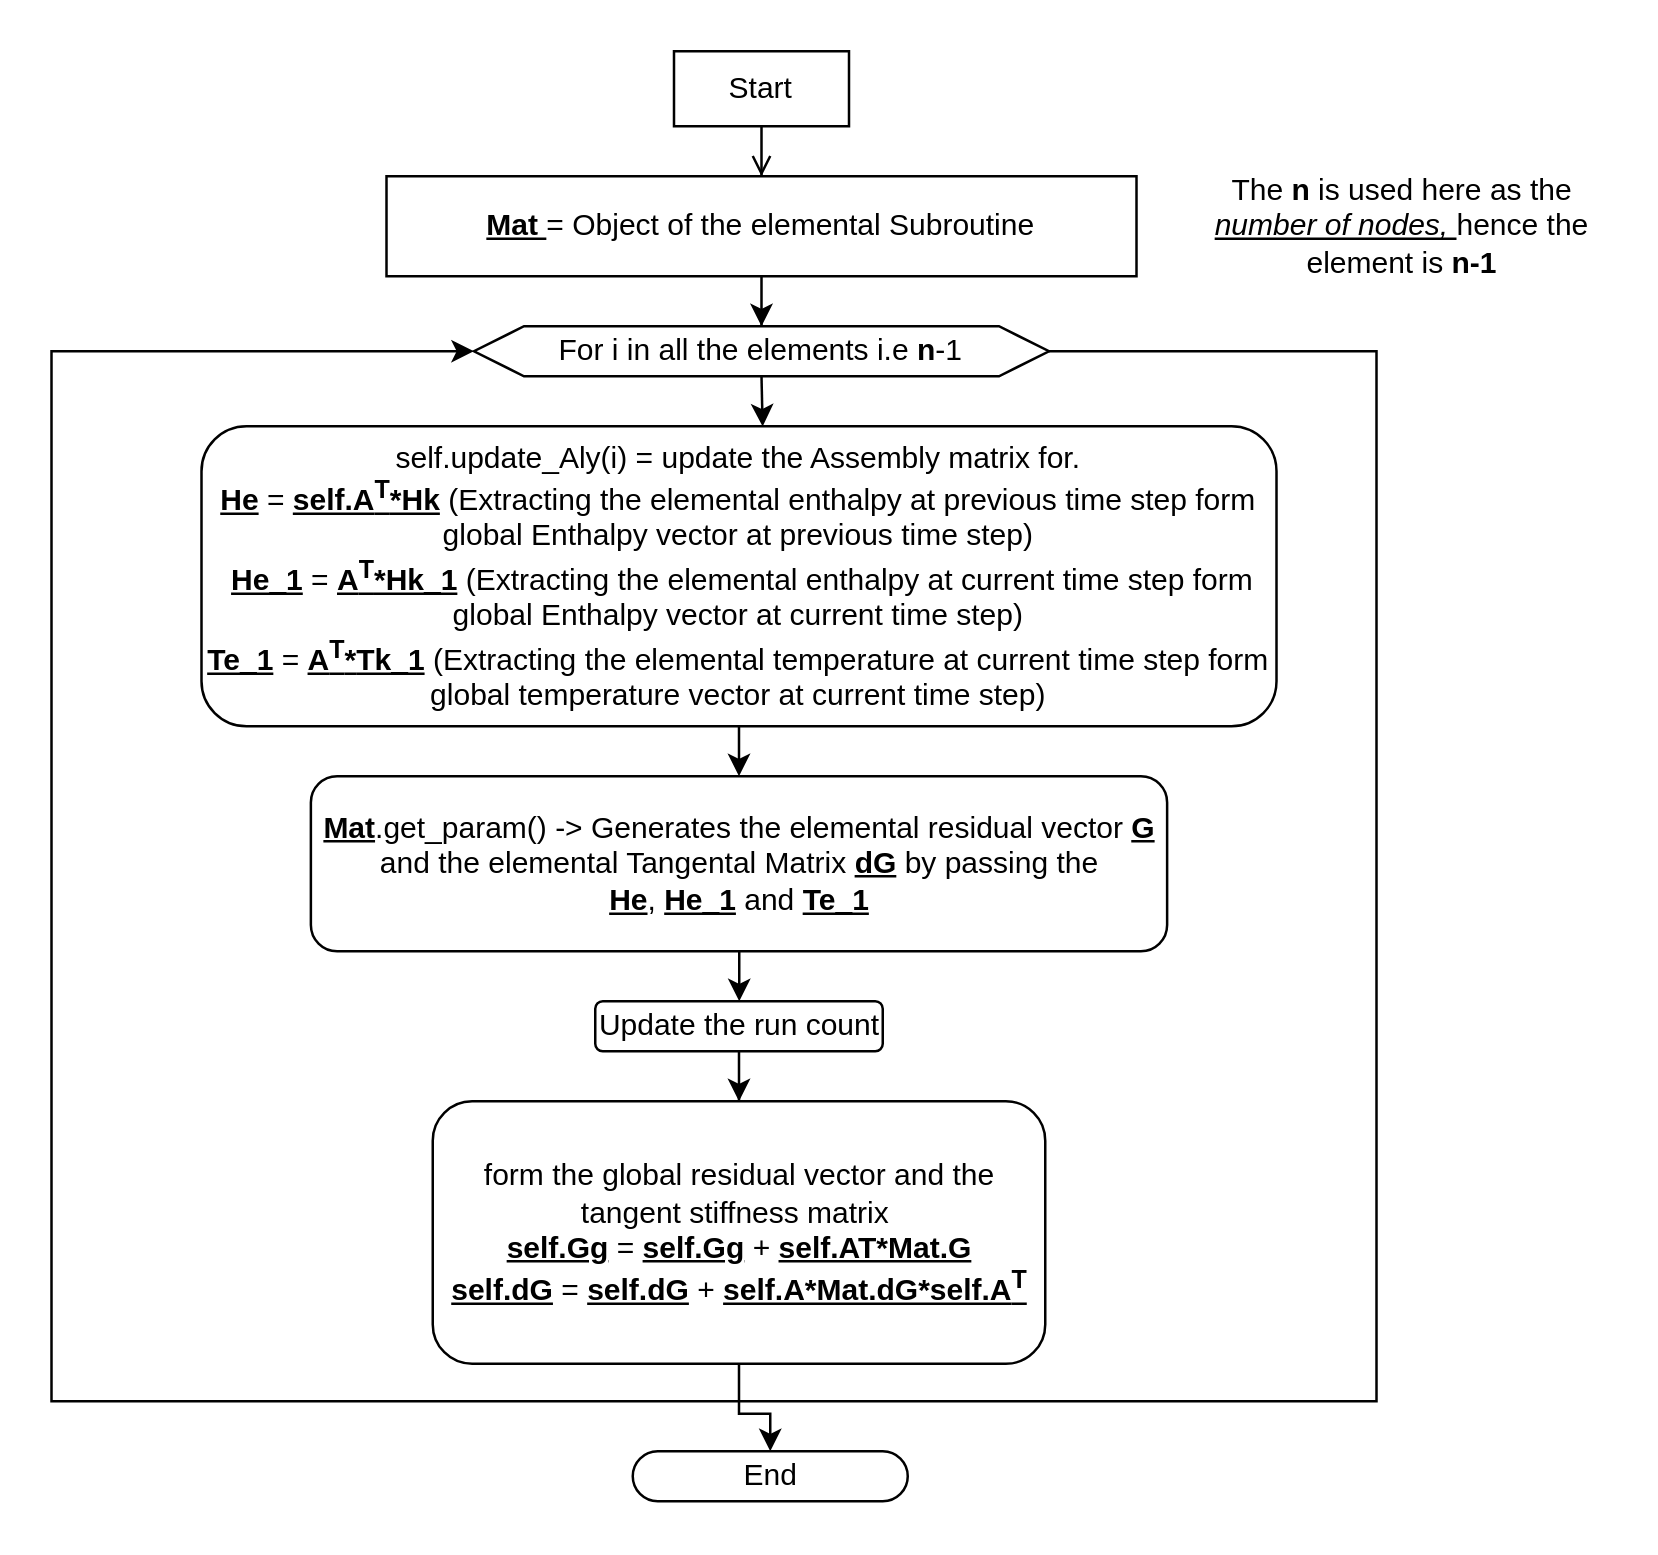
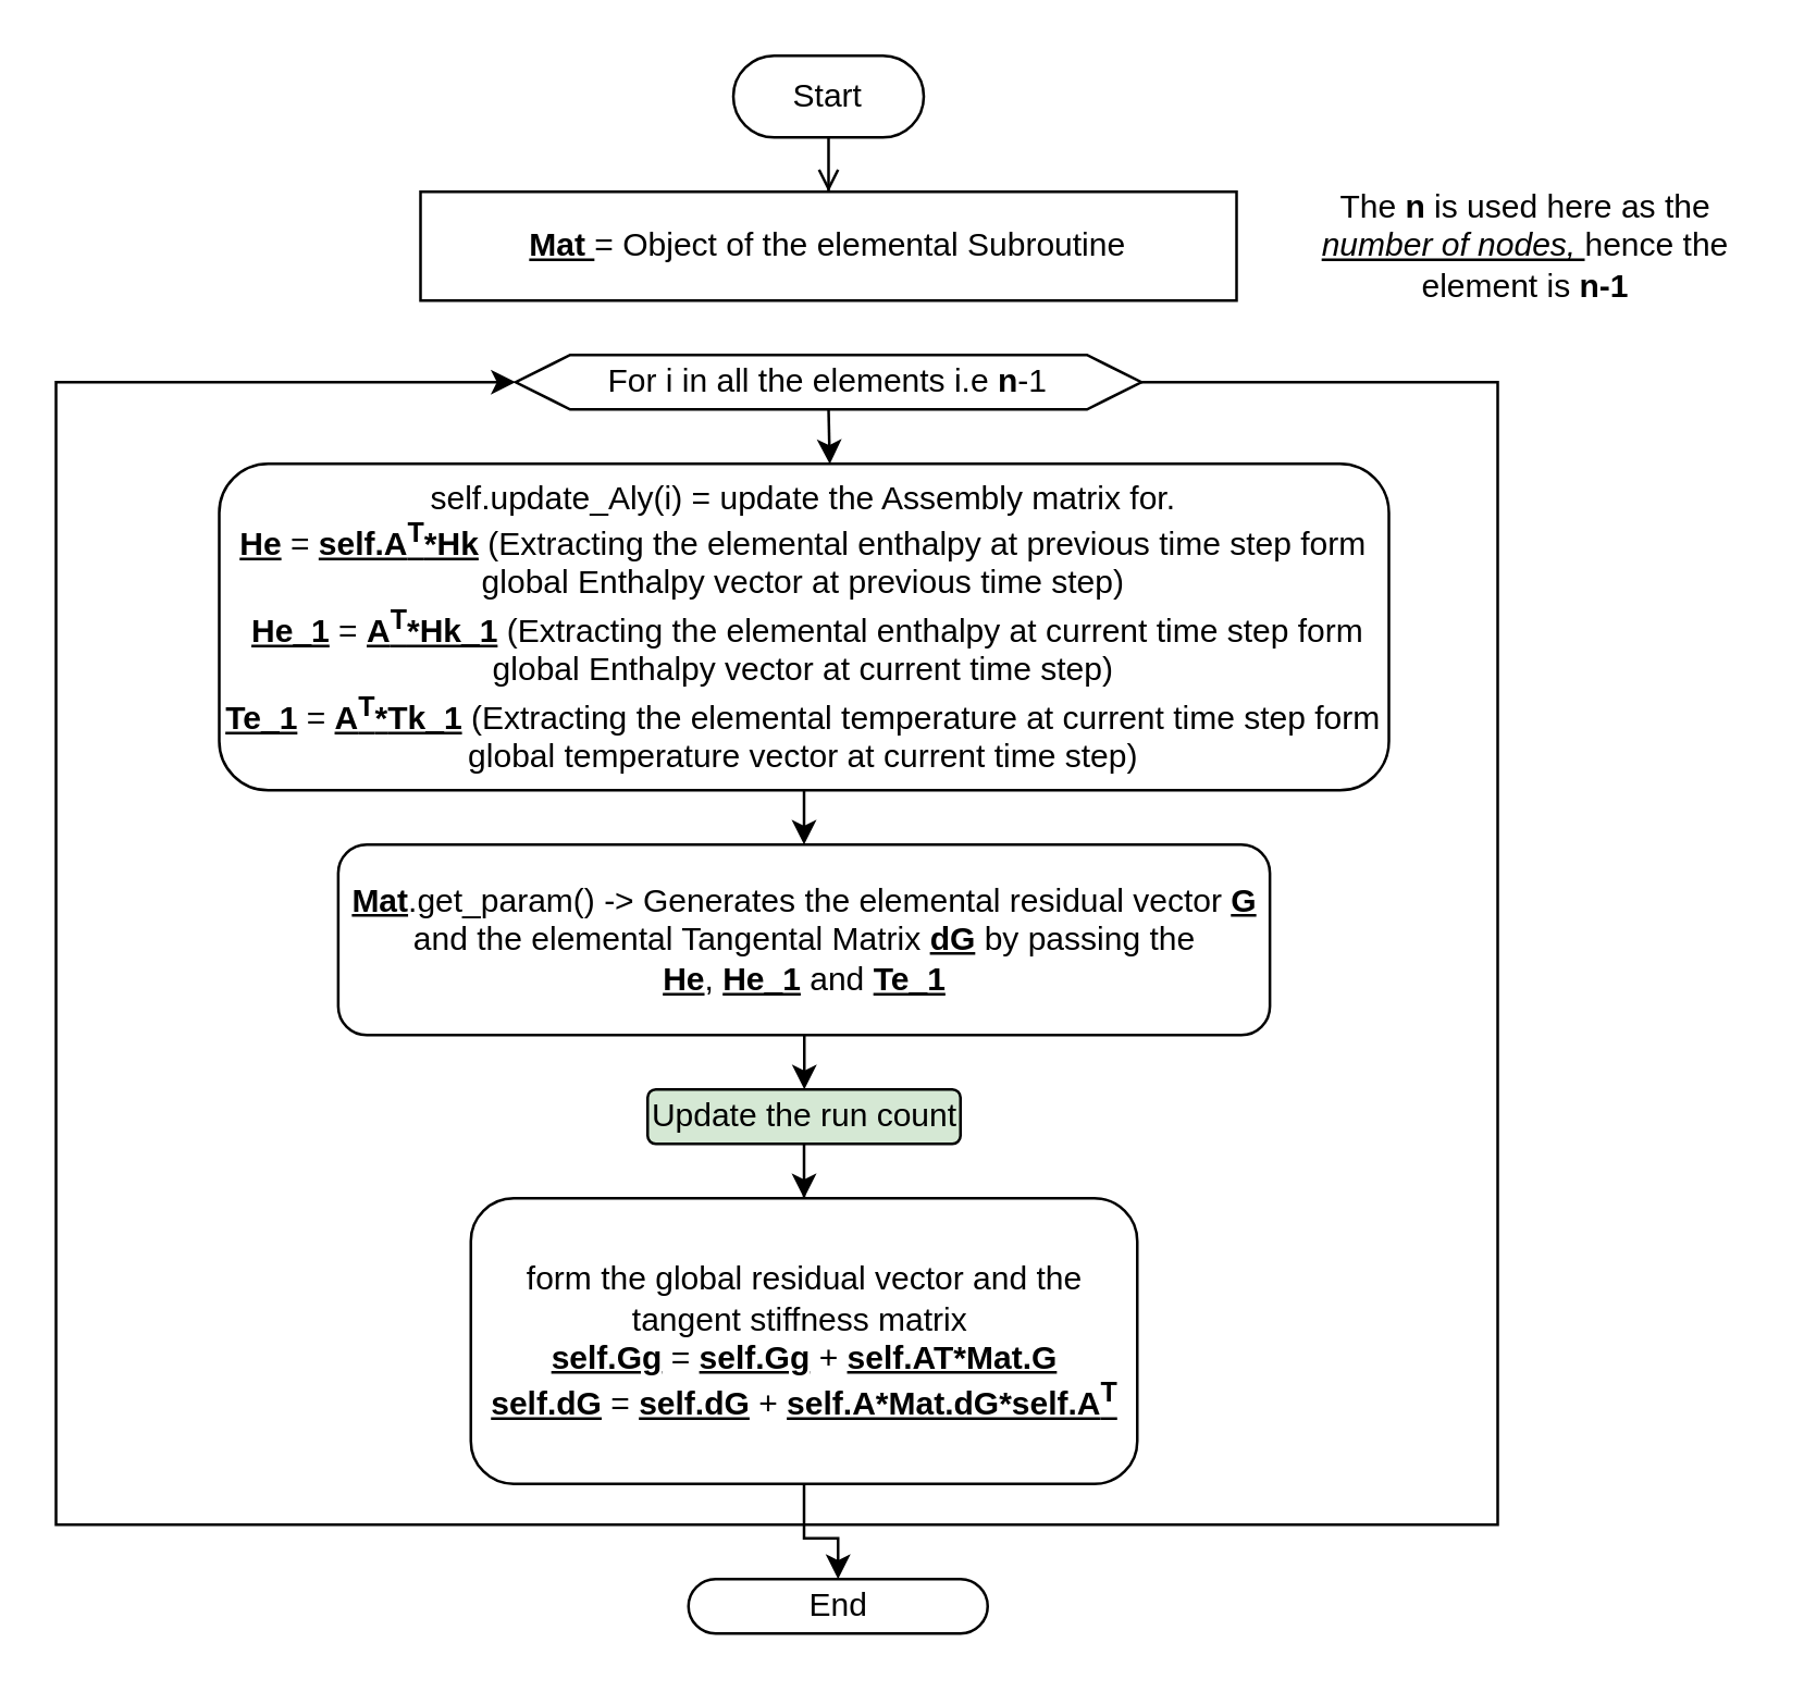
  <mxCell id="0" />
  <mxCell id="1" parent="0" />
  <mxCell id="2" style="edgeStyle=orthogonalEdgeStyle;rounded=0;orthogonalLoop=1;jettySize=auto;html=1;entryX=0.5;entryY=0;entryDx=0;entryDy=0;endArrow=open;" edge="1" parent="1" source="3" target="5"><mxGeometry relative="1" as="geometry" /></mxCell>
- <mxCell id="3" value="Start" style="whiteSpace=wrap;html=1;arcSize=50;rounded=0;" vertex="1" parent="1"><mxGeometry x="269" y="20" width="70" height="30" as="geometry" /></mxCell>
- <mxCell id="4" style="edgeStyle=orthogonalEdgeStyle;rounded=0;orthogonalLoop=1;jettySize=auto;html=1;exitX=0.5;exitY=1;exitDx=0;exitDy=0;" edge="1" parent="1" source="5" target="7"><mxGeometry relative="1" as="geometry" /></mxCell>
+ <mxCell id="3" value="Start" style="rounded=1;whiteSpace=wrap;html=1;arcSize=50;" vertex="1" parent="1"><mxGeometry x="269" y="20" width="70" height="30" as="geometry" /></mxCell>
  <mxCell id="5" value="&lt;u style=&quot;font-weight: bold;&quot;&gt;Mat &lt;/u&gt;= Object of the elemental Subroutine" style="whiteSpace=wrap;html=1;rounded=0;" vertex="1" parent="1"><mxGeometry x="154" y="70" width="300" height="40" as="geometry" /></mxCell>
  <mxCell id="6" style="edgeStyle=orthogonalEdgeStyle;rounded=0;orthogonalLoop=1;jettySize=auto;html=1;exitX=0.5;exitY=1;exitDx=0;exitDy=0;entryX=0.522;entryY=0.001;entryDx=0;entryDy=0;entryPerimeter=0;" edge="1" parent="1" source="7" target="10"><mxGeometry relative="1" as="geometry" /></mxCell>
  <mxCell id="7" value="For i in all the elements i.e &lt;b&gt;n&lt;/b&gt;-1" style="shape=hexagon;perimeter=hexagonPerimeter2;whiteSpace=wrap;html=1;fixedSize=1;" vertex="1" parent="1"><mxGeometry x="189" y="130" width="230" height="20" as="geometry" /></mxCell>
  <mxCell id="8" value="The &lt;b&gt;n&lt;/b&gt;&amp;nbsp;is used here as the &lt;u&gt;&lt;i&gt;number of nodes,&amp;nbsp;&lt;/i&gt;&lt;/u&gt;hence the element is &lt;b&gt;n-1&lt;/b&gt;" style="text;html=1;strokeColor=none;fillColor=none;align=center;verticalAlign=middle;whiteSpace=wrap;rounded=0;" vertex="1" parent="1"><mxGeometry x="480" y="60" width="161" height="60" as="geometry" /></mxCell>
  <mxCell id="9" value="" style="edgeStyle=orthogonalEdgeStyle;rounded=0;orthogonalLoop=1;jettySize=auto;html=1;" edge="1" parent="1" source="10" target="12"><mxGeometry relative="1" as="geometry" /></mxCell>
  <mxCell id="10" value="self.update_Aly(i) = update the Assembly matrix for.&lt;br&gt;&lt;div style=&quot;&quot;&gt;&lt;b&gt;&lt;u&gt;He&lt;/u&gt;&lt;/b&gt; = &lt;b&gt;&lt;u&gt;self.A&lt;sup&gt;T&lt;/sup&gt;*Hk&lt;/u&gt;&lt;/b&gt; (Extracting the elemental enthalpy at previous time step form global Enthalpy vector at previous time step)&lt;/div&gt;&amp;nbsp;&lt;u&gt;&lt;b&gt;He_1&lt;/b&gt;&lt;/u&gt; = &lt;b&gt;&lt;u&gt;A&lt;sup&gt;T&lt;/sup&gt;*Hk_1&lt;/u&gt;&lt;/b&gt;&amp;nbsp;(Extracting the elemental enthalpy at current time step form global Enthalpy vector at current time step)&lt;br&gt;&lt;b&gt;&lt;u&gt;Te_1&lt;/u&gt;&lt;/b&gt; = &lt;u&gt;&lt;b&gt;A&lt;span style=&quot;border-color: var(--border-color);&quot;&gt;&lt;sup&gt;T&lt;/sup&gt;&lt;/span&gt;&lt;span style=&quot;border-color: var(--border-color);&quot;&gt;*&lt;/span&gt;&lt;/b&gt;&lt;/u&gt;&lt;span style=&quot;border-color: var(--border-color);&quot;&gt;&lt;u&gt;&lt;b&gt;Tk_1&lt;/b&gt;&lt;/u&gt; (Extracting the elemental temperature at current time step form global temperature vector at current time step)&lt;/span&gt;" style="rounded=1;whiteSpace=wrap;html=1;" vertex="1" parent="1"><mxGeometry x="80" y="170" width="430" height="120" as="geometry" /></mxCell>
  <mxCell id="11" value="" style="edgeStyle=orthogonalEdgeStyle;rounded=0;orthogonalLoop=1;jettySize=auto;html=1;" edge="1" parent="1" source="12" target="14"><mxGeometry relative="1" as="geometry" /></mxCell>
  <mxCell id="12" value="&lt;b&gt;&lt;u&gt;Mat&lt;/u&gt;&lt;/b&gt;.get_param() -&amp;gt; Generates the elemental residual vector &lt;b&gt;&lt;u&gt;G&lt;/u&gt;&lt;/b&gt; and the elemental Tangental Matrix &lt;u style=&quot;font-weight: bold;&quot;&gt;dG&lt;/u&gt;&amp;nbsp;by passing the &lt;b&gt;&lt;u&gt;He&lt;/u&gt;&lt;/b&gt;,&amp;nbsp;&lt;b&gt;&lt;u&gt;He_1&lt;/u&gt;&lt;/b&gt; and &lt;b&gt;&lt;u&gt;Te_1&lt;/u&gt;&lt;/b&gt;" style="whiteSpace=wrap;html=1;rounded=1;" vertex="1" parent="1"><mxGeometry x="123.75" y="310" width="342.5" height="70" as="geometry" /></mxCell>
  <mxCell id="13" value="" style="edgeStyle=orthogonalEdgeStyle;rounded=0;orthogonalLoop=1;jettySize=auto;html=1;" edge="1" parent="1" source="14" target="16"><mxGeometry relative="1" as="geometry" /></mxCell>
- <mxCell id="14" value="Update the run count" style="whiteSpace=wrap;html=1;rounded=1;" vertex="1" parent="1"><mxGeometry x="237.5" y="400" width="115" height="20" as="geometry" /></mxCell>
+ <mxCell id="14" value="Update the run count" style="whiteSpace=wrap;html=1;rounded=1;fillColor=#d5e8d4;" vertex="1" parent="1"><mxGeometry x="237.5" y="400" width="115" height="20" as="geometry" /></mxCell>
  <mxCell id="15" value="" style="edgeStyle=orthogonalEdgeStyle;rounded=0;orthogonalLoop=1;jettySize=auto;html=1;" edge="1" parent="1" source="16" target="18"><mxGeometry relative="1" as="geometry" /></mxCell>
  <mxCell id="16" value="form the global residual vector and the tangent stiffness matrix&amp;nbsp;&lt;br&gt;&lt;b&gt;&lt;u&gt;self.Gg&lt;/u&gt;&lt;/b&gt; = &lt;b&gt;&lt;u&gt;self.Gg&lt;/u&gt;&lt;/b&gt; + &lt;b&gt;&lt;u&gt;self.AT*Mat.G&lt;/u&gt;&lt;/b&gt;&lt;br&gt;&lt;b&gt;&lt;u&gt;self.dG&lt;/u&gt;&lt;/b&gt; = &lt;b&gt;&lt;u&gt;self.dG&lt;/u&gt;&lt;/b&gt; + &lt;u&gt;&lt;b&gt;self.A*Mat.dG*self.A&lt;sup&gt;T&lt;/sup&gt;&lt;/b&gt;&lt;/u&gt;" style="whiteSpace=wrap;html=1;rounded=1;" vertex="1" parent="1"><mxGeometry x="172.5" y="440" width="245" height="105" as="geometry" /></mxCell>
  <mxCell id="17" style="edgeStyle=orthogonalEdgeStyle;rounded=0;orthogonalLoop=1;jettySize=auto;html=1;exitX=1;exitY=0.5;exitDx=0;exitDy=0;entryX=0;entryY=0.5;entryDx=0;entryDy=0;" edge="1" parent="1" source="7" target="7"><mxGeometry relative="1" as="geometry"><Array as="points"><mxPoint x="550" y="140" /><mxPoint x="550" y="560" /><mxPoint x="20" y="560" /><mxPoint x="20" y="140" /></Array></mxGeometry></mxCell>
  <mxCell id="18" value="End" style="whiteSpace=wrap;html=1;rounded=1;arcSize=50;" vertex="1" parent="1"><mxGeometry x="252.5" y="580" width="110" height="20" as="geometry" /></mxCell>
